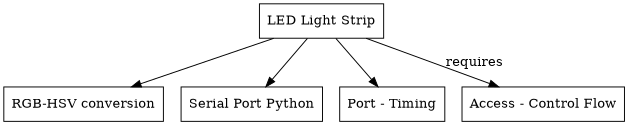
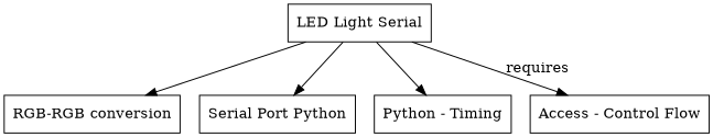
  digraph {
    node [shape=box]
-   n1 [label="LED Light Strip"]
-   n2 [label="RGB-HSV conversion"]
+   n1 [label="LED Light Serial"]
+   n2 [label="RGB-RGB conversion"]
    n3 [label="Serial Port Python"]
-   n4 [label="Port - Timing"]
+   n4 [label="Python - Timing"]
    n5 [label="Access - Control Flow"]
    n1 -> n2
    n1 -> n3
    n1 -> n4
    n1 -> n5 [label=requires]
  }
